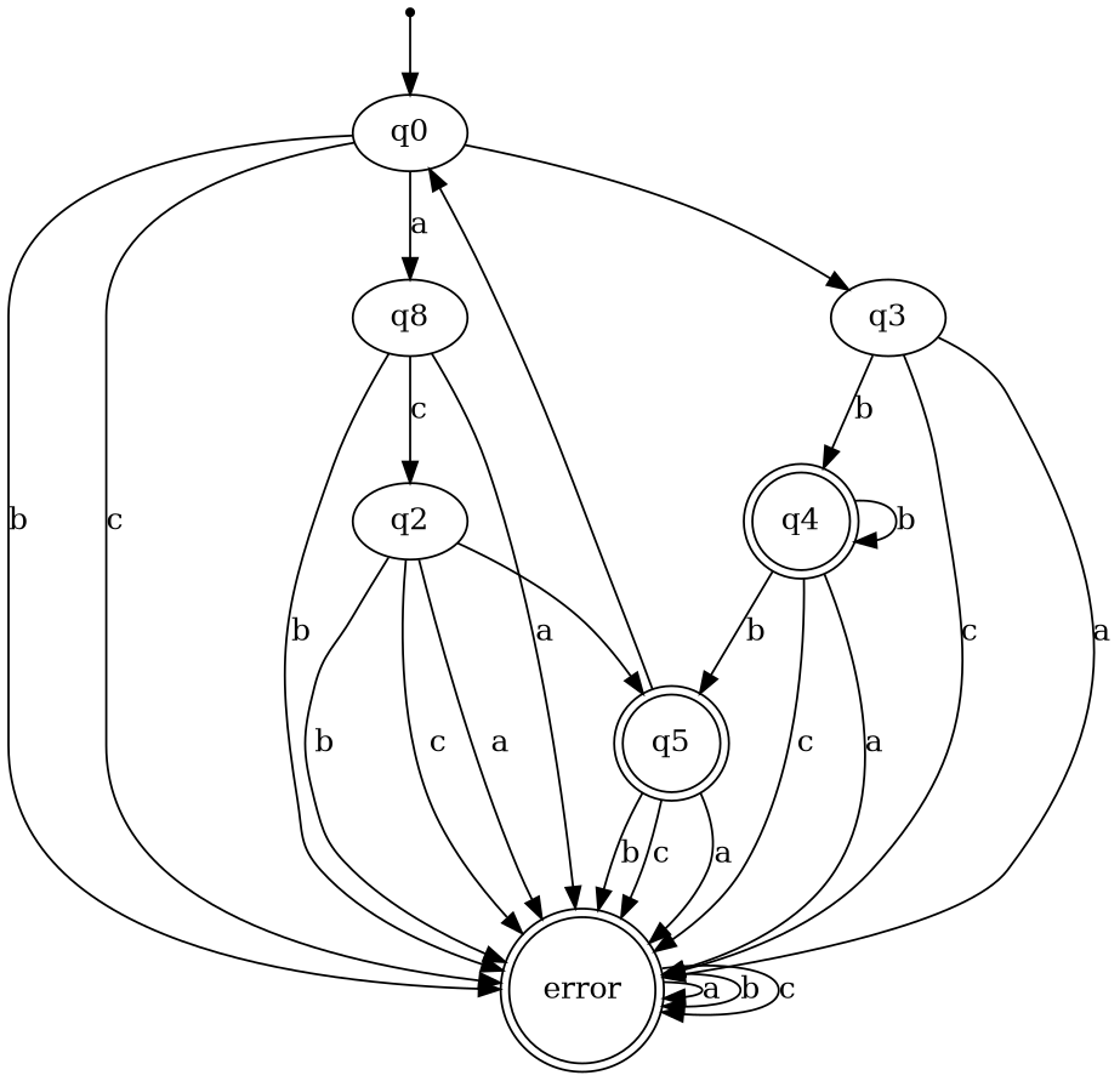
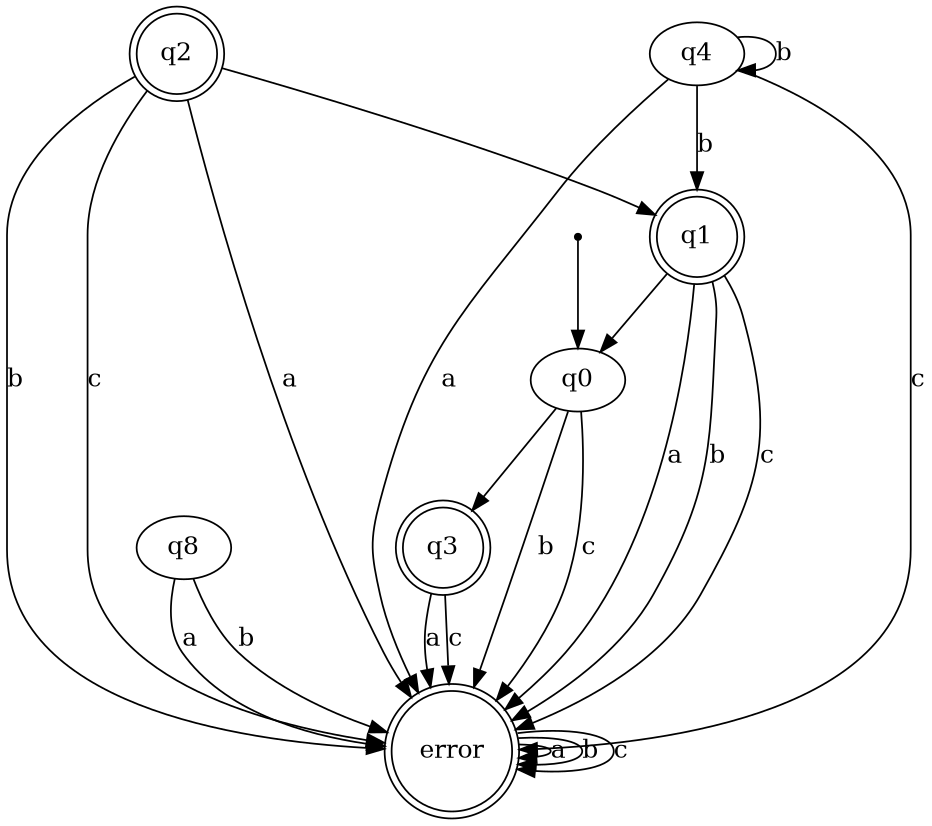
  digraph {
    init_ [shape=point]
    q0
    n3 [label=q8]
-   q3
+   q3 [shape=doublecircle]
    error [shape=doublecircle]
-   q2
-   q4 [shape=doublecircle]
-   q5 [shape=doublecircle]
+   q2 [shape=doublecircle]
+   q4 [shape=ellipse]
+   q5 [shape=doublecircle label=q1]
    init_ -> q0
-   q0 -> n3 [label=a]
    q0 -> q3
    q0 -> error [label=b]
    q0 -> error [label=c]
    n3 -> error [label=a]
    n3 -> error [label=b]
-   n3 -> q2 [label=c]
    q3 -> error [label=a]
    q3 -> error [label=c]
-   q3 -> q4 [label=b]
    error -> error [label=a]
    error -> error [label=b]
    error -> error [label=c]
    q2 -> error [label=a]
    q2 -> error [label=b]
    q2 -> error [label=c]
    q2 -> q5
    q4 -> error [label=a]
    q4 -> error [label=c]
    q4 -> q4 [label=b]
    q4 -> q5 [label=b]
    q5 -> q0
    q5 -> error [label=a]
    q5 -> error [label=b]
    q5 -> error [label=c]
  }
